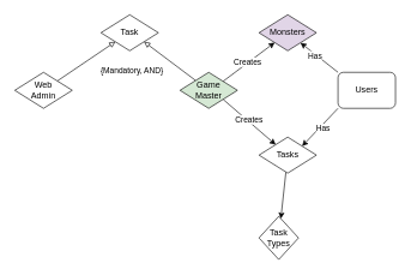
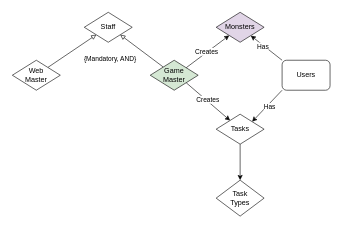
  <mxCell id="0" />
  <mxCell id="1" parent="0" />
  <mxCell id="2" style="rounded=0;orthogonalLoop=1;jettySize=auto;html=1;exitX=0;exitY=0;exitDx=0;exitDy=0;" edge="1" parent="1" source="6" target="9"><mxGeometry relative="1" as="geometry" /></mxCell>
  <mxCell id="3" value="Has" style="edgeLabel;html=1;align=center;verticalAlign=middle;resizable=0;points=[];" vertex="1" connectable="0" parent="2"><mxGeometry x="0.217" y="1" relative="1" as="geometry"><mxPoint as="offset" /></mxGeometry></mxCell>
  <mxCell id="4" style="rounded=0;orthogonalLoop=1;jettySize=auto;html=1;exitX=0;exitY=1;exitDx=0;exitDy=0;entryX=1;entryY=0;entryDx=0;entryDy=0;" edge="1" parent="1" source="6" target="8"><mxGeometry relative="1" as="geometry" /></mxCell>
  <mxCell id="5" value="Has" style="edgeLabel;html=1;align=center;verticalAlign=middle;resizable=0;points=[];" vertex="1" connectable="0" parent="4"><mxGeometry x="-0.034" y="3" relative="1" as="geometry"><mxPoint as="offset" /></mxGeometry></mxCell>
  <mxCell id="6" value="Users" style="whiteSpace=wrap;html=1;rounded=1;" vertex="1" parent="1"><mxGeometry x="470" y="100" width="80" height="50" as="geometry" /></mxCell>
  <mxCell id="7" style="rounded=0;orthogonalLoop=1;jettySize=auto;html=1;" edge="1" parent="1" source="8" target="10"><mxGeometry relative="1" as="geometry" /></mxCell>
  <mxCell id="8" value="Tasks" style="rhombus;whiteSpace=wrap;html=1;" vertex="1" parent="1"><mxGeometry x="360" y="190" width="80" height="50" as="geometry" /></mxCell>
  <mxCell id="9" value="Monsters" style="rhombus;whiteSpace=wrap;html=1;fillColor=#e1d5e7;" vertex="1" parent="1"><mxGeometry x="360" y="20" width="80" height="50" as="geometry" /></mxCell>
- <mxCell id="10" value="Task &lt;br&gt;Types" style="rhombus;whiteSpace=wrap;html=1;" vertex="1" parent="1"><mxGeometry x="360" y="300" width="55" height="60" as="geometry" /></mxCell>
+ <mxCell id="10" value="Task &lt;br&gt;Types" style="rhombus;whiteSpace=wrap;html=1;" vertex="1" parent="1"><mxGeometry x="360" y="300" width="80" height="60" as="geometry" /></mxCell>
  <mxCell id="11" style="rounded=0;orthogonalLoop=1;jettySize=auto;html=1;entryX=1;entryY=1;entryDx=0;entryDy=0;endArrow=block;endFill=0;strokeWidth=1;" edge="1" parent="1" source="19" target="14"><mxGeometry relative="1" as="geometry" /></mxCell>
  <mxCell id="12" value="{Mandatory, AND}" style="edgeLabel;html=1;align=center;verticalAlign=middle;resizable=0;points=[];" vertex="1" connectable="0" parent="11"><mxGeometry x="-0.08" y="2" relative="1" as="geometry"><mxPoint x="-55" y="9" as="offset" /></mxGeometry></mxCell>
  <mxCell id="13" style="rounded=0;orthogonalLoop=1;jettySize=auto;html=1;entryX=0;entryY=1;entryDx=0;entryDy=0;endArrow=block;endFill=0;" edge="1" parent="1" source="20" target="14"><mxGeometry relative="1" as="geometry" /></mxCell>
- <mxCell id="14" value="Task" style="rhombus;whiteSpace=wrap;html=1;" vertex="1" parent="1"><mxGeometry x="140" y="20" width="80" height="50" as="geometry" /></mxCell>
+ <mxCell id="14" value="Staff" style="rhombus;whiteSpace=wrap;html=1;" vertex="1" parent="1"><mxGeometry x="140" y="20" width="80" height="50" as="geometry" /></mxCell>
  <mxCell id="15" style="rounded=0;orthogonalLoop=1;jettySize=auto;html=1;exitX=1;exitY=1;exitDx=0;exitDy=0;" edge="1" parent="1" source="19" target="8"><mxGeometry relative="1" as="geometry" /></mxCell>
  <mxCell id="16" value="Creates" style="edgeLabel;html=1;align=center;verticalAlign=middle;resizable=0;points=[];" vertex="1" connectable="0" parent="15"><mxGeometry x="-0.059" y="2" relative="1" as="geometry"><mxPoint as="offset" /></mxGeometry></mxCell>
  <mxCell id="17" style="rounded=0;orthogonalLoop=1;jettySize=auto;html=1;exitX=1;exitY=0;exitDx=0;exitDy=0;" edge="1" parent="1" source="19" target="9"><mxGeometry relative="1" as="geometry" /></mxCell>
  <mxCell id="18" value="Creates" style="edgeLabel;html=1;align=center;verticalAlign=middle;resizable=0;points=[];" vertex="1" connectable="0" parent="17"><mxGeometry x="-0.034" y="1" relative="1" as="geometry"><mxPoint as="offset" /></mxGeometry></mxCell>
  <mxCell id="19" value="Game&lt;br&gt;Master" style="rhombus;whiteSpace=wrap;html=1;fillColor=#d5e8d4;" vertex="1" parent="1"><mxGeometry x="250" y="100" width="80" height="50" as="geometry" /></mxCell>
- <mxCell id="20" value="Web&lt;br&gt;Admin" style="rhombus;whiteSpace=wrap;html=1;" vertex="1" parent="1"><mxGeometry x="20" y="100" width="80" height="50" as="geometry" /></mxCell>
+ <mxCell id="20" value="Web&lt;br&gt;Master" style="rhombus;whiteSpace=wrap;html=1;" vertex="1" parent="1"><mxGeometry x="20" y="100" width="80" height="50" as="geometry" /></mxCell>
